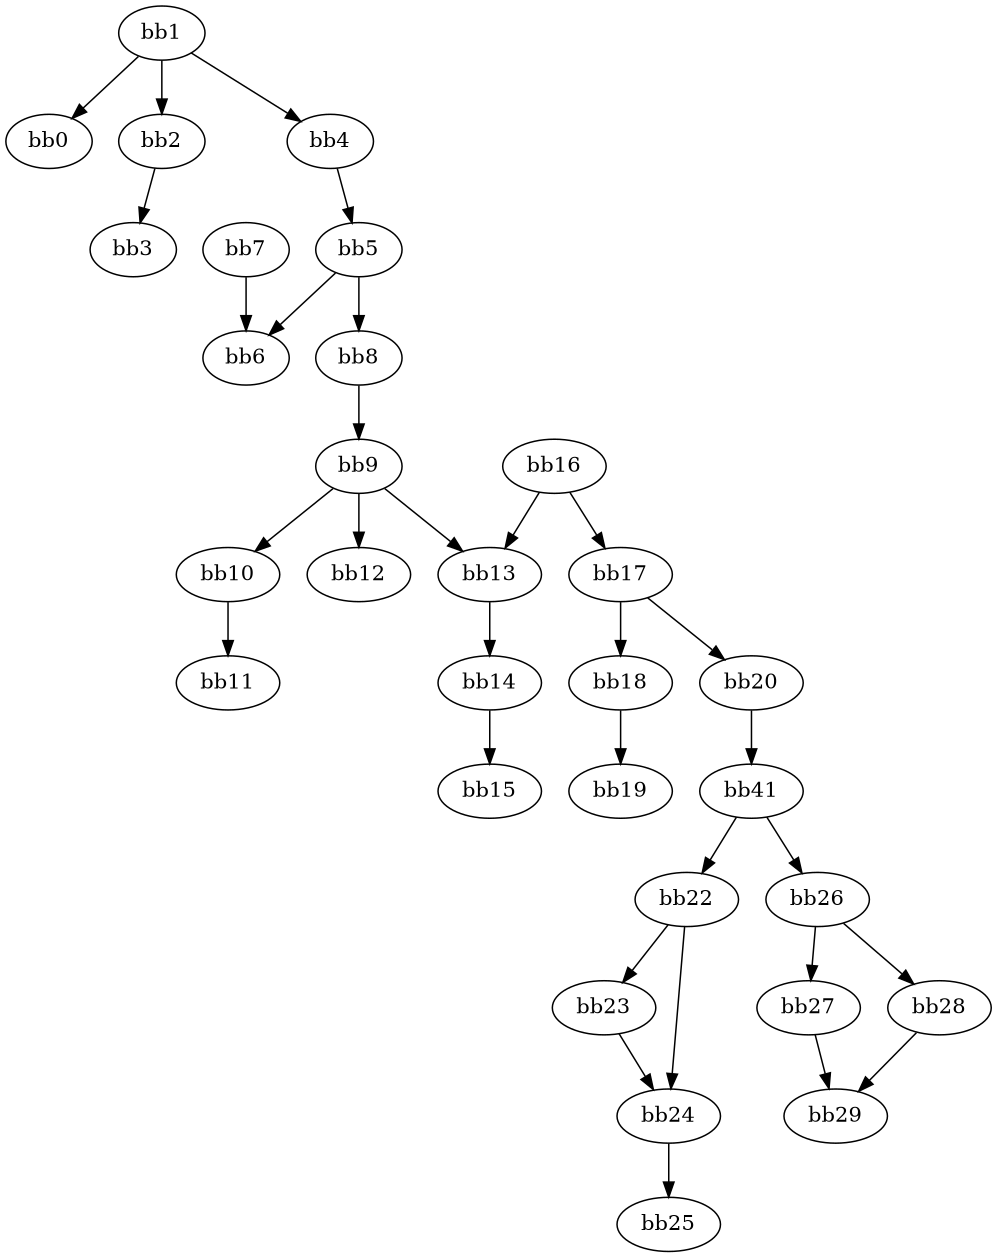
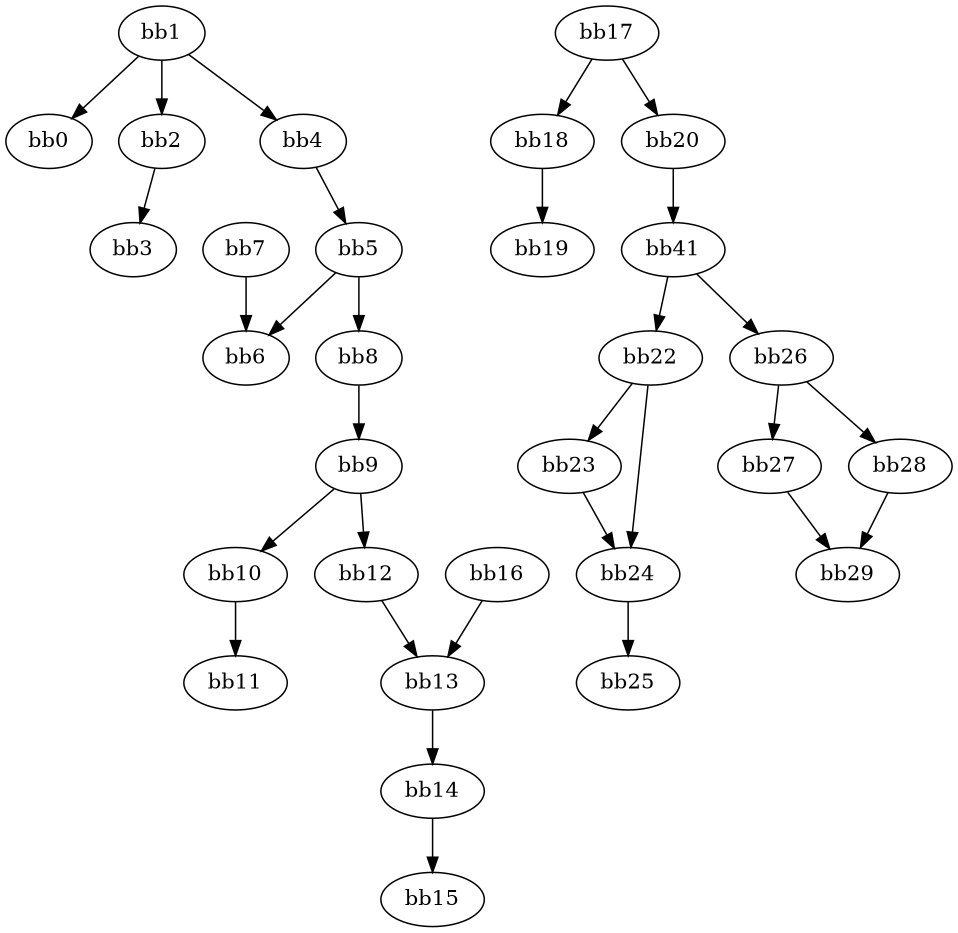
  digraph {
    n1 [label=bb0]
    n2 [label=bb1]
    n3 [label=bb2]
    n4 [label=bb4]
    n5 [label=bb3]
    n6 [label=bb5]
    n7 [label=bb6]
    n8 [label=bb8]
    n9 [label=bb9]
    n10 [label=bb7]
    n11 [label=bb10]
    n12 [label=bb12]
    n13 [label=bb11]
    n14 [label=bb13]
    n15 [label=bb14]
    n16 [label=bb15]
    n17 [label=bb16]
    n18 [label=bb17]
    n19 [label=bb18]
    n20 [label=bb20]
    n21 [label=bb19]
    n22 [label=bb41]
    n23 [label=bb22]
    n24 [label=bb26]
    n25 [label=bb23]
    n26 [label=bb24]
    n27 [label=bb27]
    n28 [label=bb28]
    n29 [label=bb25]
    n30 [label=bb29]
    n2 -> n1
    n2 -> n3
    n2 -> n4
    n3 -> n5
    n4 -> n6
    n6 -> n7
    n6 -> n8
    n8 -> n9
    n9 -> n11
    n9 -> n12
    n10 -> n7
    n11 -> n13
-   n9 -> n14
+   n12 -> n14
    n14 -> n15
    n15 -> n16
    n17 -> n14
-   n17 -> n18
    n18 -> n19
    n18 -> n20
    n19 -> n21
    n20 -> n22
    n22 -> n23
    n22 -> n24
    n23 -> n25
    n23 -> n26
    n24 -> n27
    n24 -> n28
    n25 -> n26
    n26 -> n29
    n27 -> n30
    n28 -> n30
  }
